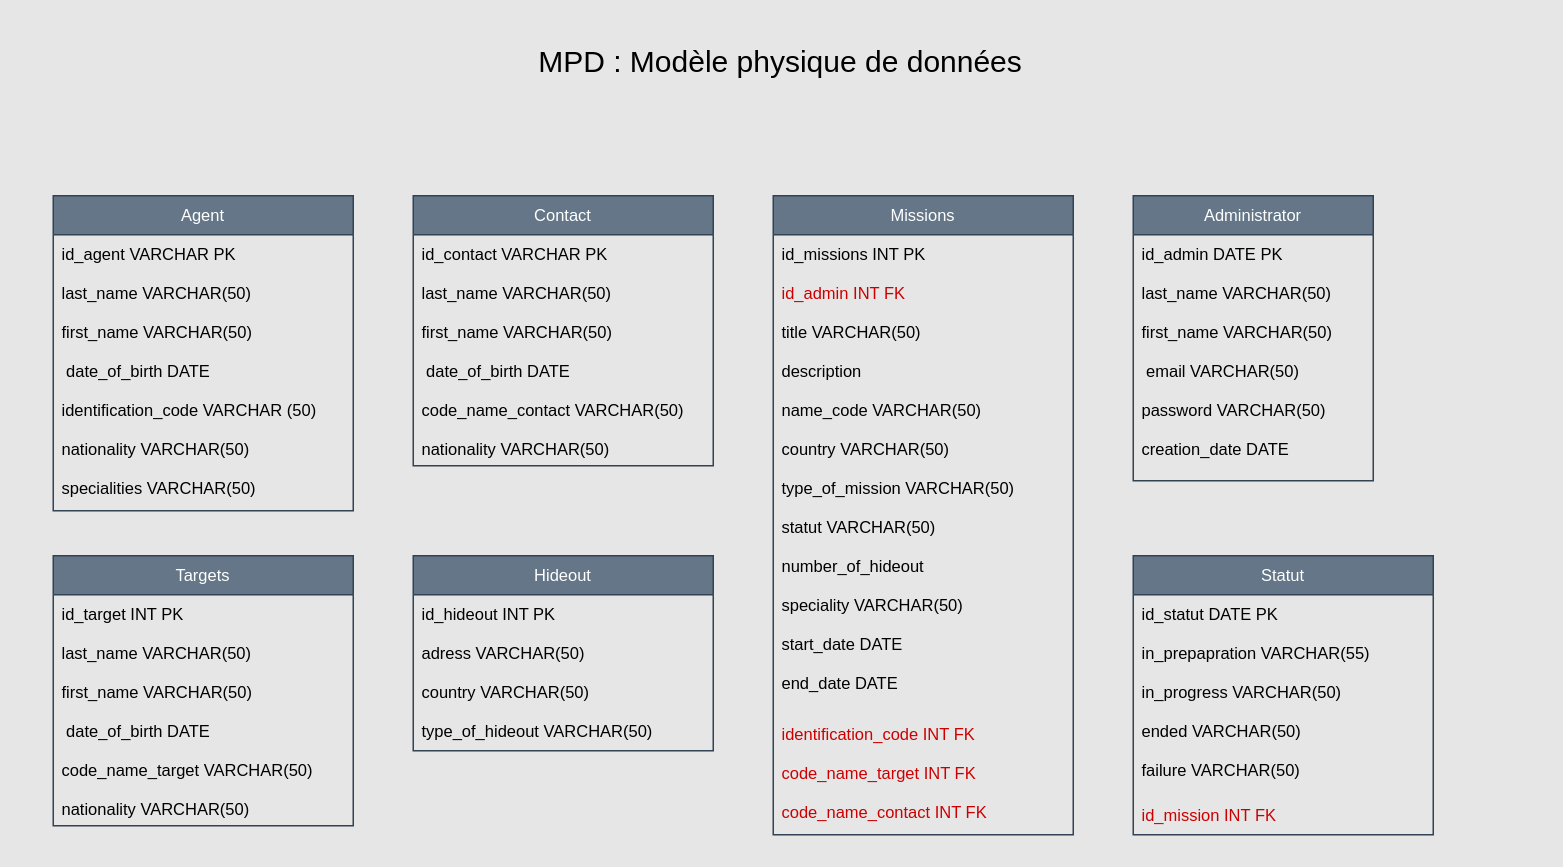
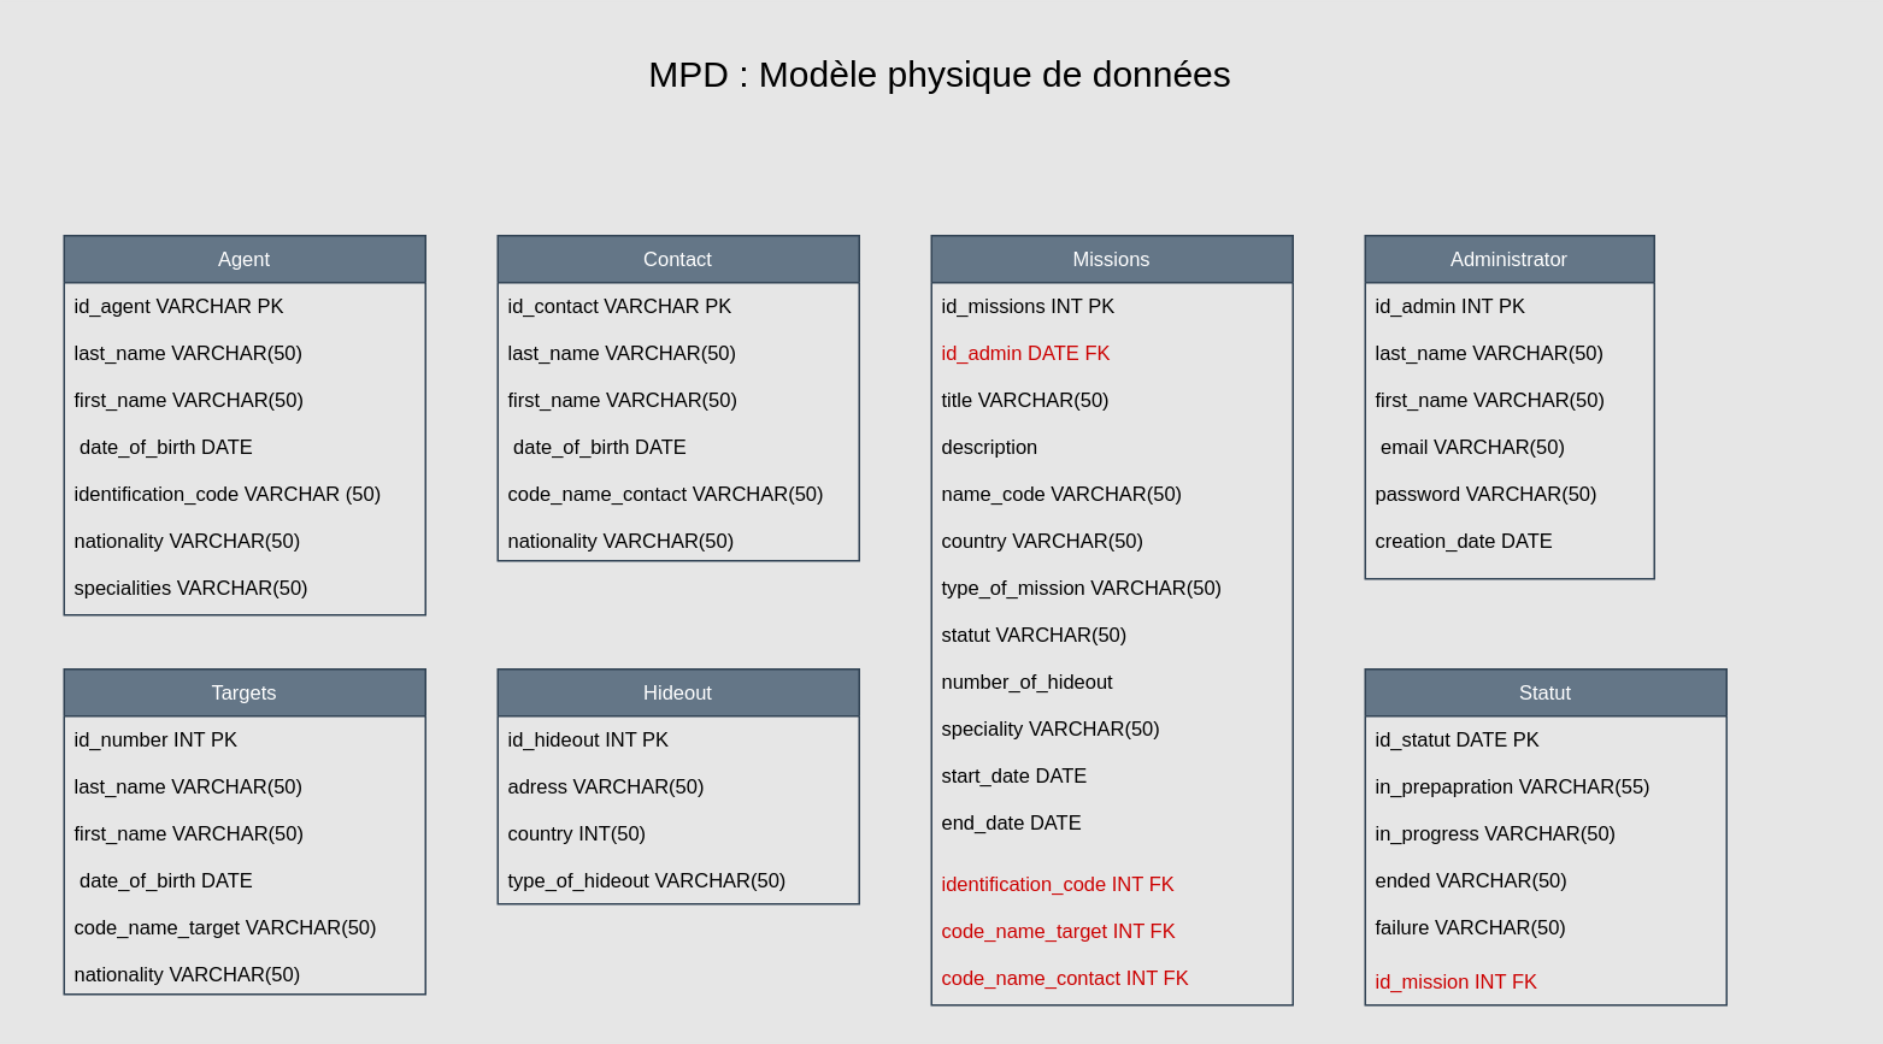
  <mxCell id="0" />
  <mxCell id="1" parent="0" />
  <mxCell id="2" value="MPD : Modèle physique de données" style="text;html=1;strokeColor=none;fillColor=none;align=center;verticalAlign=middle;whiteSpace=wrap;rounded=0;fontColor=#000000;fontSize=20;" parent="1" vertex="1"><mxGeometry x="20" y="20" width="1000" height="40" as="geometry" /></mxCell>
  <mxCell id="3" value="Agent" style="swimlane;fontStyle=0;childLayout=stackLayout;horizontal=1;startSize=26;fillColor=#647687;horizontalStack=0;resizeParent=1;resizeParentMax=0;resizeLast=0;collapsible=1;marginBottom=0;fontSize=11;fontColor=#ffffff;strokeColor=#314354;" parent="1" vertex="1"><mxGeometry x="35" y="130" width="200" height="210" as="geometry" /></mxCell>
  <mxCell id="4" value="id_agent VARCHAR PK" style="text;strokeColor=none;fillColor=none;align=left;verticalAlign=top;spacingLeft=4;spacingRight=4;overflow=hidden;rotatable=0;points=[[0,0.5],[1,0.5]];portConstraint=eastwest;fontSize=11;fontColor=#000000;" parent="3" vertex="1"><mxGeometry y="26" width="200" height="26" as="geometry" /></mxCell>
  <mxCell id="5" value="last_name VARCHAR(50)" style="text;strokeColor=none;fillColor=none;align=left;verticalAlign=top;spacingLeft=4;spacingRight=4;overflow=hidden;rotatable=0;points=[[0,0.5],[1,0.5]];portConstraint=eastwest;fontSize=11;fontColor=#000000;" parent="3" vertex="1"><mxGeometry y="52" width="200" height="26" as="geometry" /></mxCell>
  <mxCell id="6" value="first_name VARCHAR(50)&#10;&#10; date_of_birth DATE&#10;&#10;identification_code VARCHAR (50)&#10;&#10;nationality VARCHAR(50)&#10;&#10;specialities VARCHAR(50)" style="text;strokeColor=none;fillColor=none;align=left;verticalAlign=top;spacingLeft=4;spacingRight=4;overflow=hidden;rotatable=0;points=[[0,0.5],[1,0.5]];portConstraint=eastwest;fontSize=11;fontColor=#000000;" parent="3" vertex="1"><mxGeometry y="78" width="200" height="132" as="geometry" /></mxCell>
  <mxCell id="7" value="Targets" style="swimlane;fontStyle=0;childLayout=stackLayout;horizontal=1;startSize=26;fillColor=#647687;horizontalStack=0;resizeParent=1;resizeParentMax=0;resizeLast=0;collapsible=1;marginBottom=0;fontSize=11;fontColor=#ffffff;strokeColor=#314354;" parent="1" vertex="1"><mxGeometry x="35" y="370" width="200" height="180" as="geometry" /></mxCell>
- <mxCell id="8" value="id_target INT PK" style="text;strokeColor=none;fillColor=none;align=left;verticalAlign=top;spacingLeft=4;spacingRight=4;overflow=hidden;rotatable=0;points=[[0,0.5],[1,0.5]];portConstraint=eastwest;fontSize=11;fontColor=#000000;" parent="7" vertex="1"><mxGeometry y="26" width="200" height="26" as="geometry" /></mxCell>
+ <mxCell id="8" value="id_number INT PK" style="text;strokeColor=none;fillColor=none;align=left;verticalAlign=top;spacingLeft=4;spacingRight=4;overflow=hidden;rotatable=0;points=[[0,0.5],[1,0.5]];portConstraint=eastwest;fontSize=11;fontColor=#000000;" parent="7" vertex="1"><mxGeometry y="26" width="200" height="26" as="geometry" /></mxCell>
  <mxCell id="9" value="last_name VARCHAR(50)" style="text;strokeColor=none;fillColor=none;align=left;verticalAlign=top;spacingLeft=4;spacingRight=4;overflow=hidden;rotatable=0;points=[[0,0.5],[1,0.5]];portConstraint=eastwest;fontSize=11;fontColor=#000000;" parent="7" vertex="1"><mxGeometry y="52" width="200" height="26" as="geometry" /></mxCell>
  <mxCell id="10" value="first_name VARCHAR(50)&#10;&#10; date_of_birth DATE&#10;&#10;code_name_target VARCHAR(50)&#10;&#10;nationality VARCHAR(50)&#10;" style="text;strokeColor=none;fillColor=none;align=left;verticalAlign=top;spacingLeft=4;spacingRight=4;overflow=hidden;rotatable=0;points=[[0,0.5],[1,0.5]];portConstraint=eastwest;fontSize=11;fontColor=#000000;" parent="7" vertex="1"><mxGeometry y="78" width="200" height="102" as="geometry" /></mxCell>
  <mxCell id="11" value="Contact" style="swimlane;fontStyle=0;childLayout=stackLayout;horizontal=1;startSize=26;fillColor=#647687;horizontalStack=0;resizeParent=1;resizeParentMax=0;resizeLast=0;collapsible=1;marginBottom=0;fontSize=11;fontColor=#ffffff;strokeColor=#314354;" parent="1" vertex="1"><mxGeometry x="275" y="130" width="200" height="180" as="geometry" /></mxCell>
  <mxCell id="12" value="id_contact VARCHAR PK" style="text;strokeColor=none;fillColor=none;align=left;verticalAlign=top;spacingLeft=4;spacingRight=4;overflow=hidden;rotatable=0;points=[[0,0.5],[1,0.5]];portConstraint=eastwest;fontSize=11;fontColor=#000000;" parent="11" vertex="1"><mxGeometry y="26" width="200" height="26" as="geometry" /></mxCell>
  <mxCell id="13" value="last_name VARCHAR(50)" style="text;strokeColor=none;fillColor=none;align=left;verticalAlign=top;spacingLeft=4;spacingRight=4;overflow=hidden;rotatable=0;points=[[0,0.5],[1,0.5]];portConstraint=eastwest;fontSize=11;fontColor=#000000;" parent="11" vertex="1"><mxGeometry y="52" width="200" height="26" as="geometry" /></mxCell>
  <mxCell id="14" value="first_name VARCHAR(50)&#10;&#10; date_of_birth DATE&#10;&#10;code_name_contact VARCHAR(50)&#10;&#10;nationality VARCHAR(50)&#10;&#10;" style="text;strokeColor=none;fillColor=none;align=left;verticalAlign=top;spacingLeft=4;spacingRight=4;overflow=hidden;rotatable=0;points=[[0,0.5],[1,0.5]];portConstraint=eastwest;fontSize=11;fontColor=#000000;" parent="11" vertex="1"><mxGeometry y="78" width="200" height="102" as="geometry" /></mxCell>
  <mxCell id="15" value="Hideout" style="swimlane;fontStyle=0;childLayout=stackLayout;horizontal=1;startSize=26;fillColor=#647687;horizontalStack=0;resizeParent=1;resizeParentMax=0;resizeLast=0;collapsible=1;marginBottom=0;fontSize=11;fontColor=#ffffff;strokeColor=#314354;" parent="1" vertex="1"><mxGeometry x="275" y="370" width="200" height="130" as="geometry" /></mxCell>
  <mxCell id="16" value="id_hideout INT PK" style="text;strokeColor=none;fillColor=none;align=left;verticalAlign=top;spacingLeft=4;spacingRight=4;overflow=hidden;rotatable=0;points=[[0,0.5],[1,0.5]];portConstraint=eastwest;fontSize=11;fontColor=#000000;" parent="15" vertex="1"><mxGeometry y="26" width="200" height="26" as="geometry" /></mxCell>
  <mxCell id="17" value="adress VARCHAR(50)" style="text;strokeColor=none;fillColor=none;align=left;verticalAlign=top;spacingLeft=4;spacingRight=4;overflow=hidden;rotatable=0;points=[[0,0.5],[1,0.5]];portConstraint=eastwest;fontSize=11;fontColor=#000000;" parent="15" vertex="1"><mxGeometry y="52" width="200" height="26" as="geometry" /></mxCell>
- <mxCell id="18" value="country VARCHAR(50)&#10;&#10;type_of_hideout VARCHAR(50)" style="text;strokeColor=none;fillColor=none;align=left;verticalAlign=top;spacingLeft=4;spacingRight=4;overflow=hidden;rotatable=0;points=[[0,0.5],[1,0.5]];portConstraint=eastwest;fontSize=11;fontColor=#000000;" parent="15" vertex="1"><mxGeometry y="78" width="200" height="52" as="geometry" /></mxCell>
+ <mxCell id="18" value="country INT(50)&#10;&#10;type_of_hideout VARCHAR(50)" style="text;strokeColor=none;fillColor=none;align=left;verticalAlign=top;spacingLeft=4;spacingRight=4;overflow=hidden;rotatable=0;points=[[0,0.5],[1,0.5]];portConstraint=eastwest;fontSize=11;fontColor=#000000;" parent="15" vertex="1"><mxGeometry y="78" width="200" height="52" as="geometry" /></mxCell>
  <mxCell id="19" value="Missions" style="swimlane;fontStyle=0;childLayout=stackLayout;horizontal=1;startSize=26;fillColor=#647687;horizontalStack=0;resizeParent=1;resizeParentMax=0;resizeLast=0;collapsible=1;marginBottom=0;fontSize=11;fontColor=#ffffff;strokeColor=#314354;" parent="1" vertex="1"><mxGeometry x="515" y="130" width="200" height="426" as="geometry" /></mxCell>
  <mxCell id="20" value="id_missions INT PK" style="text;strokeColor=none;fillColor=none;align=left;verticalAlign=top;spacingLeft=4;spacingRight=4;overflow=hidden;rotatable=0;points=[[0,0.5],[1,0.5]];portConstraint=eastwest;fontSize=11;fontColor=#000000;labelBackgroundColor=none;" parent="19" vertex="1"><mxGeometry y="26" width="200" height="26" as="geometry" /></mxCell>
- <mxCell id="21" value="id_admin INT FK" style="text;strokeColor=none;fillColor=none;align=left;verticalAlign=top;spacingLeft=4;spacingRight=4;overflow=hidden;rotatable=0;points=[[0,0.5],[1,0.5]];portConstraint=eastwest;fontSize=11;fontColor=#CC0000;labelBackgroundColor=none;" parent="19" vertex="1"><mxGeometry y="52" width="200" height="26" as="geometry" /></mxCell>
+ <mxCell id="21" value="id_admin DATE FK" style="text;strokeColor=none;fillColor=none;align=left;verticalAlign=top;spacingLeft=4;spacingRight=4;overflow=hidden;rotatable=0;points=[[0,0.5],[1,0.5]];portConstraint=eastwest;fontSize=11;fontColor=#CC0000;labelBackgroundColor=none;" parent="19" vertex="1"><mxGeometry y="52" width="200" height="26" as="geometry" /></mxCell>
  <mxCell id="22" value="title VARCHAR(50)" style="text;strokeColor=none;fillColor=none;align=left;verticalAlign=top;spacingLeft=4;spacingRight=4;overflow=hidden;rotatable=0;points=[[0,0.5],[1,0.5]];portConstraint=eastwest;fontSize=11;fontColor=#000000;" parent="19" vertex="1"><mxGeometry y="78" width="200" height="26" as="geometry" /></mxCell>
  <mxCell id="23" value="description&#10;&#10;name_code VARCHAR(50)&#10;&#10;country VARCHAR(50)&#10;&#10;type_of_mission VARCHAR(50)&#10;&#10;statut VARCHAR(50)&#10;&#10;number_of_hideout&#10;&#10;speciality VARCHAR(50)&#10;&#10;start_date DATE&#10; &#10;end_date DATE&#10;&#10;&#10;&#10;" style="text;strokeColor=none;fillColor=none;align=left;verticalAlign=top;spacingLeft=4;spacingRight=4;overflow=hidden;rotatable=0;points=[[0,0.5],[1,0.5]];portConstraint=eastwest;fontSize=11;fontColor=#000000;" parent="19" vertex="1"><mxGeometry y="104" width="200" height="242" as="geometry" /></mxCell>
  <mxCell id="24" value="identification_code INT FK&#10;&#10;code_name_target INT FK&#10;&#10;code_name_contact INT FK&#10;" style="text;strokeColor=none;fillColor=none;align=left;verticalAlign=top;spacingLeft=4;spacingRight=4;overflow=hidden;rotatable=0;points=[[0,0.5],[1,0.5]];portConstraint=eastwest;fontSize=11;fontColor=#CC0000;" parent="19" vertex="1"><mxGeometry y="346" width="200" height="80" as="geometry" /></mxCell>
  <mxCell id="25" value="Administrator" style="swimlane;fontStyle=0;childLayout=stackLayout;horizontal=1;startSize=26;fillColor=#647687;horizontalStack=0;resizeParent=1;resizeParentMax=0;resizeLast=0;collapsible=1;marginBottom=0;fontSize=11;fontColor=#ffffff;strokeColor=#314354;" parent="1" vertex="1"><mxGeometry x="755" y="130" width="160" height="190" as="geometry" /></mxCell>
- <mxCell id="26" value="id_admin DATE PK" style="text;strokeColor=none;fillColor=none;align=left;verticalAlign=top;spacingLeft=4;spacingRight=4;overflow=hidden;rotatable=0;points=[[0,0.5],[1,0.5]];portConstraint=eastwest;fontSize=11;fontColor=#000000;" parent="25" vertex="1"><mxGeometry y="26" width="160" height="26" as="geometry" /></mxCell>
+ <mxCell id="26" value="id_admin INT PK" style="text;strokeColor=none;fillColor=none;align=left;verticalAlign=top;spacingLeft=4;spacingRight=4;overflow=hidden;rotatable=0;points=[[0,0.5],[1,0.5]];portConstraint=eastwest;fontSize=11;fontColor=#000000;" parent="25" vertex="1"><mxGeometry y="26" width="160" height="26" as="geometry" /></mxCell>
  <mxCell id="27" value="last_name VARCHAR(50)" style="text;strokeColor=none;fillColor=none;align=left;verticalAlign=top;spacingLeft=4;spacingRight=4;overflow=hidden;rotatable=0;points=[[0,0.5],[1,0.5]];portConstraint=eastwest;fontSize=11;fontColor=#000000;" parent="25" vertex="1"><mxGeometry y="52" width="160" height="26" as="geometry" /></mxCell>
  <mxCell id="28" value="first_name VARCHAR(50)&#10;&#10; email VARCHAR(50)&#10;&#10;password VARCHAR(50)&#10;&#10;creation_date DATE&#10;&#10;" style="text;strokeColor=none;fillColor=none;align=left;verticalAlign=top;spacingLeft=4;spacingRight=4;overflow=hidden;rotatable=0;points=[[0,0.5],[1,0.5]];portConstraint=eastwest;fontSize=11;fontColor=#000000;" parent="25" vertex="1"><mxGeometry y="78" width="160" height="112" as="geometry" /></mxCell>
  <mxCell id="29" value="Statut" style="swimlane;fontStyle=0;childLayout=stackLayout;horizontal=1;startSize=26;fillColor=#647687;horizontalStack=0;resizeParent=1;resizeParentMax=0;resizeLast=0;collapsible=1;marginBottom=0;fontSize=11;fontColor=#ffffff;strokeColor=#314354;" parent="1" vertex="1"><mxGeometry x="755" y="370" width="200" height="186" as="geometry" /></mxCell>
  <mxCell id="30" value="id_statut DATE PK" style="text;strokeColor=none;fillColor=none;align=left;verticalAlign=top;spacingLeft=4;spacingRight=4;overflow=hidden;rotatable=0;points=[[0,0.5],[1,0.5]];portConstraint=eastwest;fontSize=11;fontColor=#000000;" parent="29" vertex="1"><mxGeometry y="26" width="200" height="26" as="geometry" /></mxCell>
  <mxCell id="31" value="in_prepapration VARCHAR(55)" style="text;strokeColor=none;fillColor=none;align=left;verticalAlign=top;spacingLeft=4;spacingRight=4;overflow=hidden;rotatable=0;points=[[0,0.5],[1,0.5]];portConstraint=eastwest;fontSize=11;fontColor=#000000;" parent="29" vertex="1"><mxGeometry y="52" width="200" height="26" as="geometry" /></mxCell>
  <mxCell id="32" value="in_progress VARCHAR(50)&#10;&#10;ended VARCHAR(50)&#10;&#10;failure VARCHAR(50)" style="text;strokeColor=none;fillColor=none;align=left;verticalAlign=top;spacingLeft=4;spacingRight=4;overflow=hidden;rotatable=0;points=[[0,0.5],[1,0.5]];portConstraint=eastwest;fontSize=11;fontColor=#000000;" parent="29" vertex="1"><mxGeometry y="78" width="200" height="82" as="geometry" /></mxCell>
  <mxCell id="33" value="id_mission INT FK" style="text;strokeColor=none;fillColor=none;align=left;verticalAlign=top;spacingLeft=4;spacingRight=4;overflow=hidden;rotatable=0;points=[[0,0.5],[1,0.5]];portConstraint=eastwest;fontSize=11;fontColor=#CC0000;" parent="29" vertex="1"><mxGeometry y="160" width="200" height="26" as="geometry" /></mxCell>
